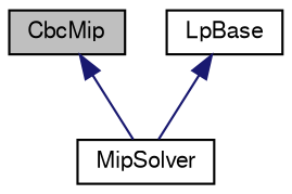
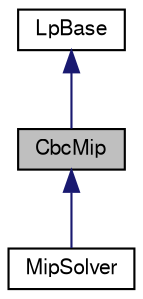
  digraph {
    node [color=black fillcolor=white fontname=FreeSans fontsize=10 shape=record style=filled]
    edge [color=midnightblue dir=back fontname=FreeSans fontsize=10 labelfontname=FreeSans labelfontsize=10 style=solid]
    n1 [fillcolor=grey75 fontcolor=black height=0.2 label=CbcMip width=0.4]
    n2 [height=0.2 label=MipSolver width=0.4]
    n3 [height=0.2 label=LpBase width=0.4]
    n1 -> n2
-   n3 -> n2
+   n3 -> n1
  }
